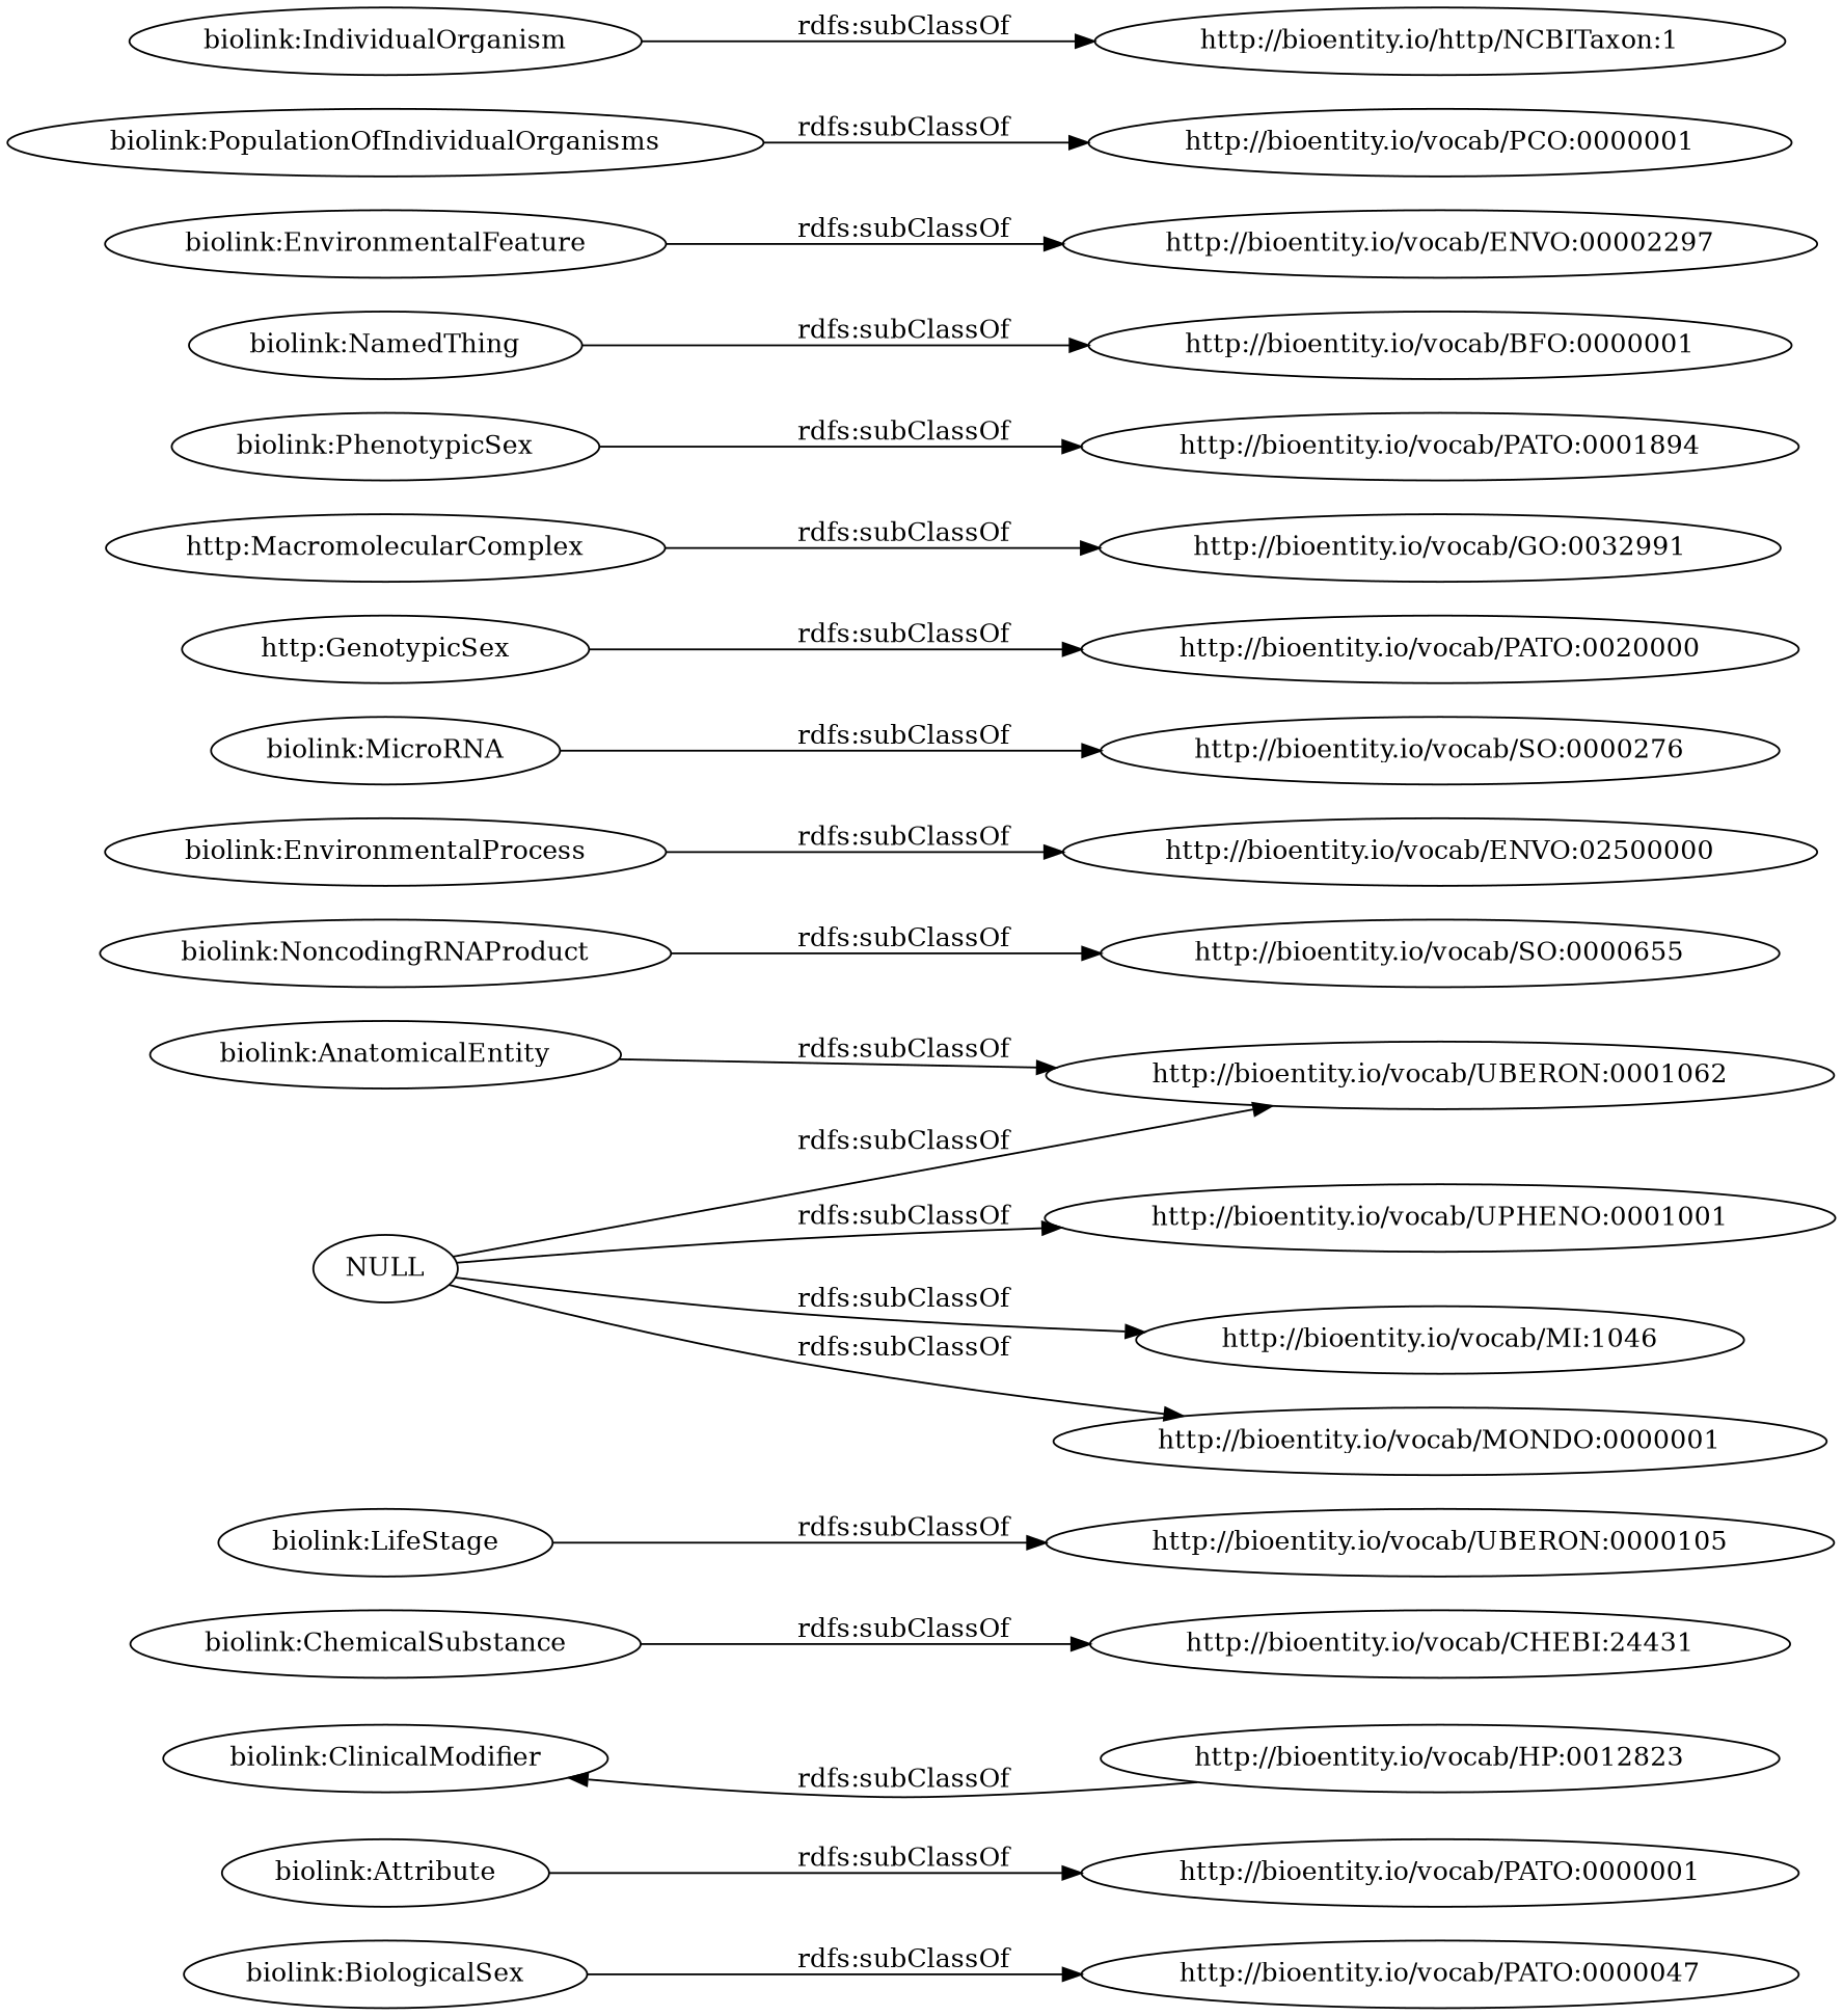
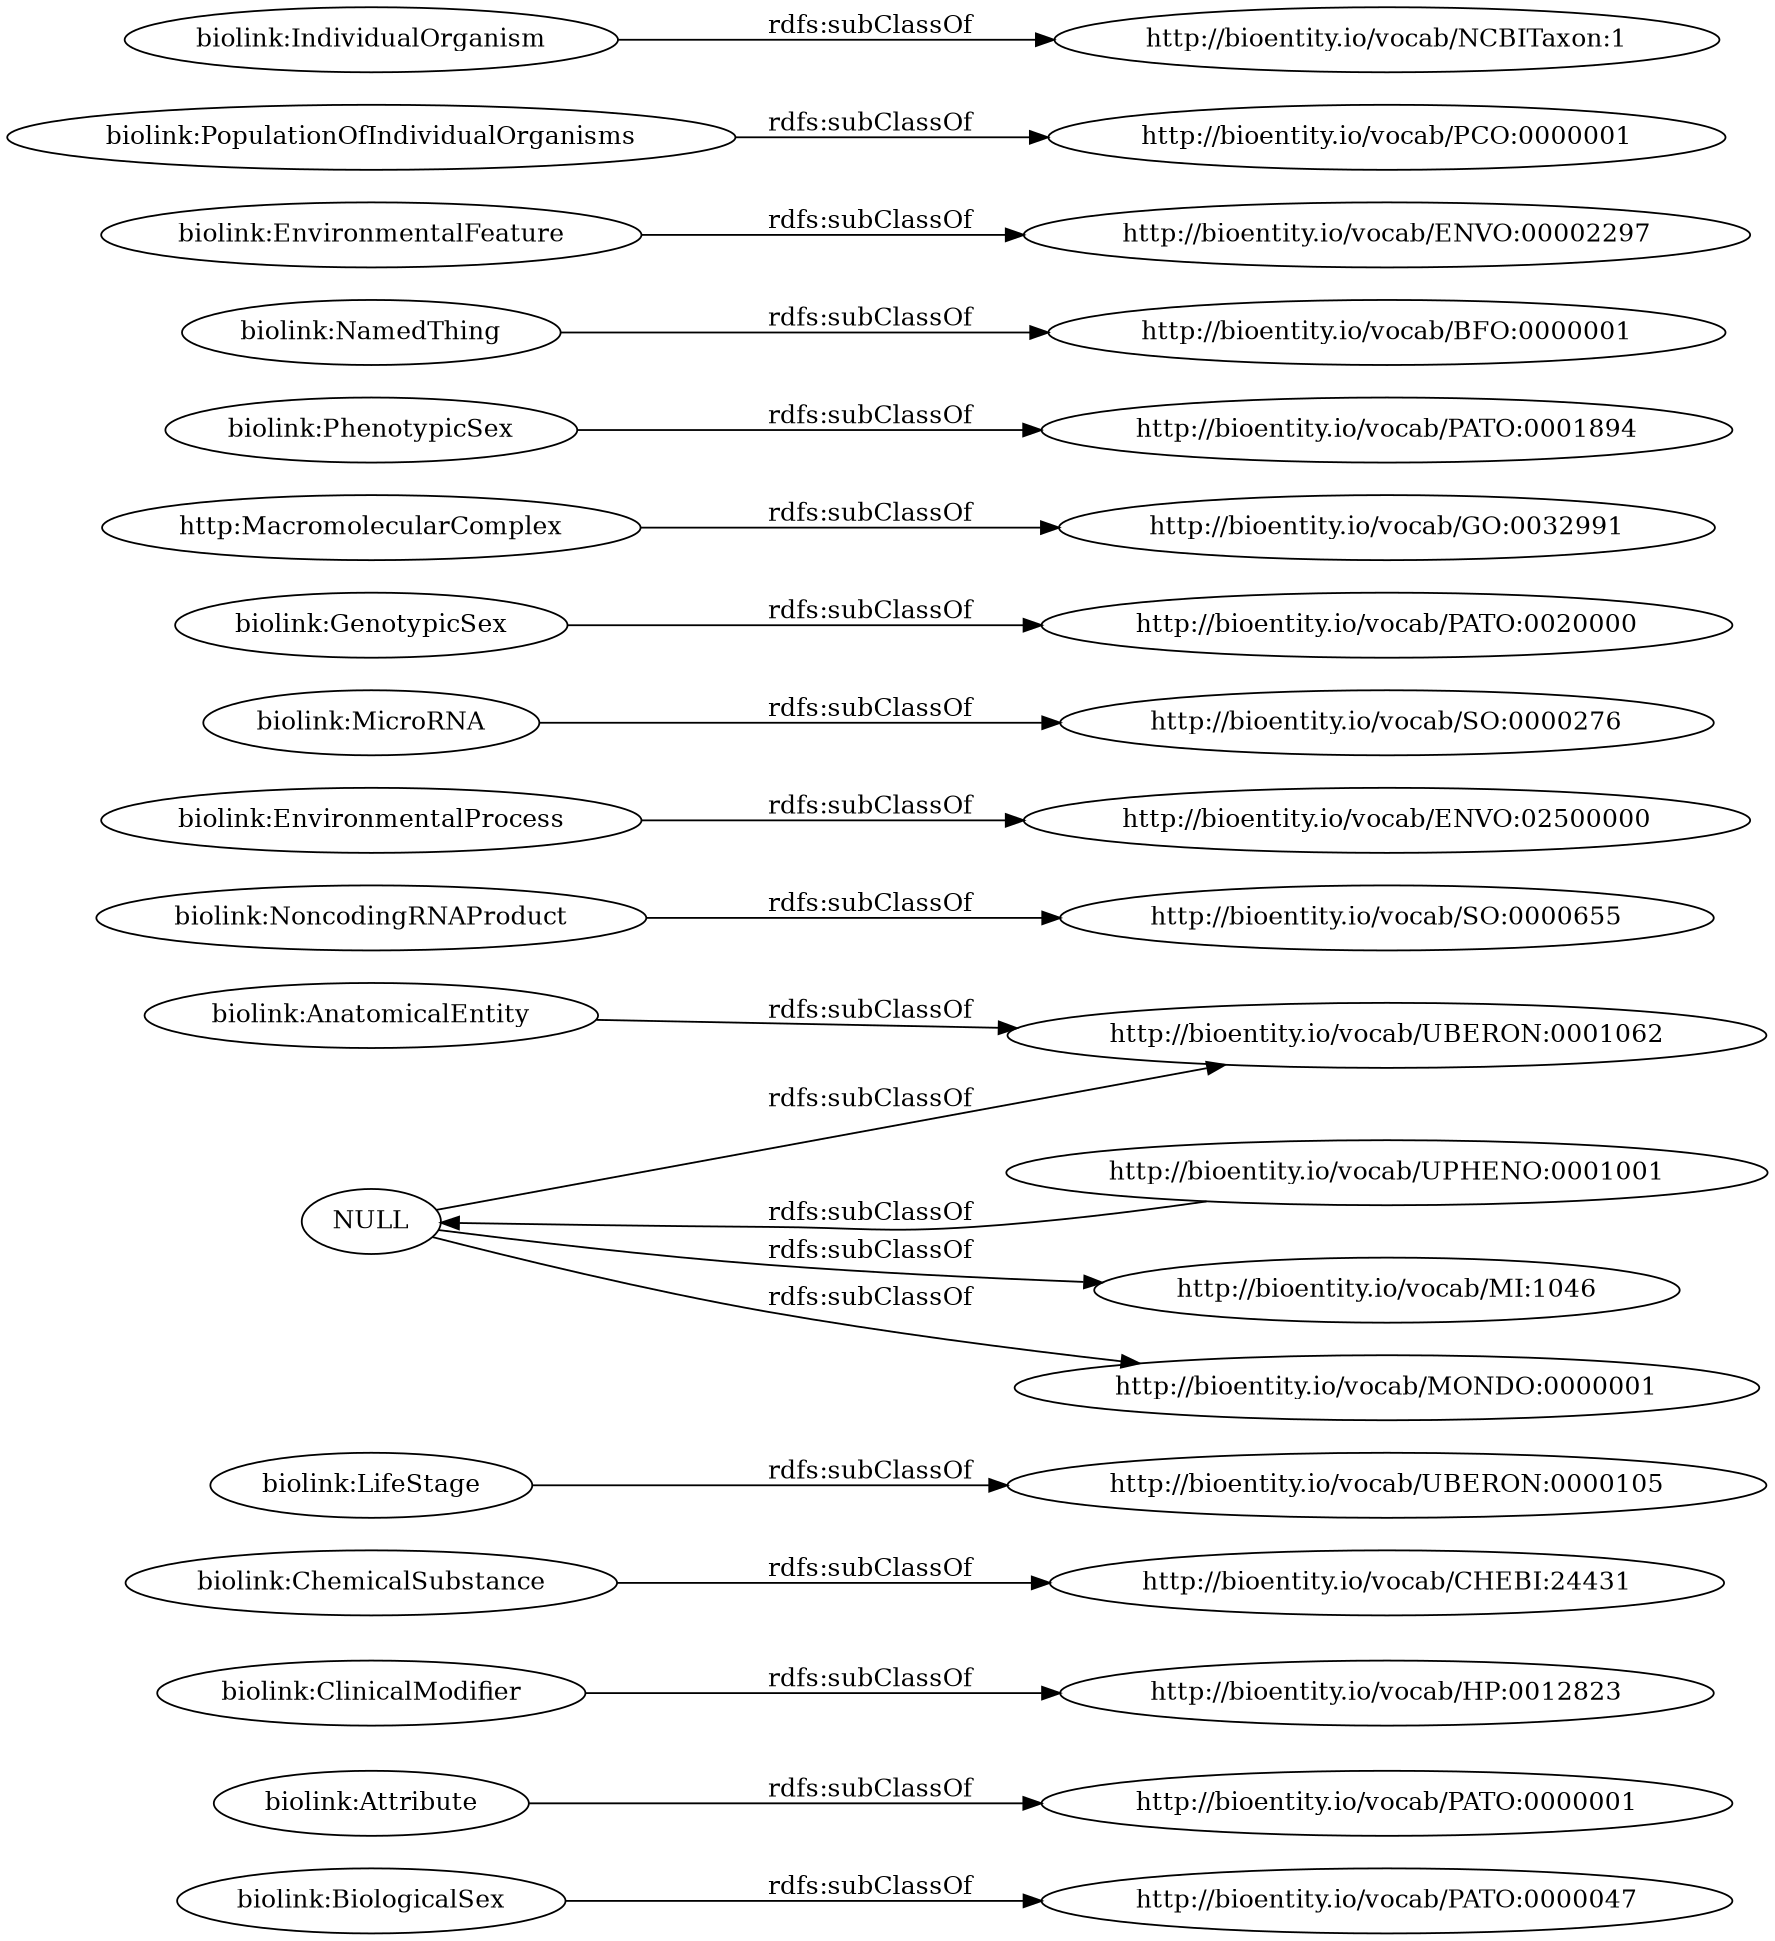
  digraph {
    rankdir=LR
    "biolink:BiologicalSex"
    "http://bioentity.io/vocab/PATO:0000047"
    "biolink:Attribute"
    "http://bioentity.io/vocab/PATO:0000001"
    "biolink:ClinicalModifier"
    "http://bioentity.io/vocab/HP:0012823"
    "biolink:ChemicalSubstance"
    "http://bioentity.io/vocab/CHEBI:24431"
    "biolink:LifeStage"
    "http://bioentity.io/vocab/UBERON:0000105"
    "biolink:AnatomicalEntity"
    "http://bioentity.io/vocab/UBERON:0001062"
    "biolink:NoncodingRNAProduct"
    "http://bioentity.io/vocab/SO:0000655"
    "biolink:EnvironmentalProcess"
    "http://bioentity.io/vocab/ENVO:02500000"
    "biolink:MicroRNA"
    "http://bioentity.io/vocab/SO:0000276"
-   "biolink:GenotypicSex" [label="http:GenotypicSex"]
+   "biolink:GenotypicSex"
    "http://bioentity.io/vocab/PATO:0020000"
    n21 [label="http:MacromolecularComplex"]
    "http://bioentity.io/vocab/GO:0032991"
    "biolink:PhenotypicSex"
    "http://bioentity.io/vocab/PATO:0001894"
    "biolink:NamedThing"
    "http://bioentity.io/vocab/BFO:0000001"
    "biolink:EnvironmentalFeature"
    "http://bioentity.io/vocab/ENVO:00002297"
    NULL
    "http://bioentity.io/vocab/UPHENO:0001001"
    "http://bioentity.io/vocab/MI:1046"
    "http://bioentity.io/vocab/MONDO:0000001"
    "biolink:PopulationOfIndividualOrganisms"
    "http://bioentity.io/vocab/PCO:0000001"
    "biolink:IndividualOrganism"
-   "http://bioentity.io/vocab/NCBITaxon:1" [label="http://bioentity.io/http/NCBITaxon:1"]
+   "http://bioentity.io/vocab/NCBITaxon:1"
    "biolink:BiologicalSex" -> "http://bioentity.io/vocab/PATO:0000047" [label="rdfs:subClassOf"]
    "biolink:Attribute" -> "http://bioentity.io/vocab/PATO:0000001" [label="rdfs:subClassOf"]
-   "http://bioentity.io/vocab/HP:0012823" -> "biolink:ClinicalModifier" [label="rdfs:subClassOf"]
+   "biolink:ClinicalModifier" -> "http://bioentity.io/vocab/HP:0012823" [label="rdfs:subClassOf"]
    "biolink:ChemicalSubstance" -> "http://bioentity.io/vocab/CHEBI:24431" [label="rdfs:subClassOf"]
    "biolink:LifeStage" -> "http://bioentity.io/vocab/UBERON:0000105" [label="rdfs:subClassOf"]
    "biolink:AnatomicalEntity" -> "http://bioentity.io/vocab/UBERON:0001062" [label="rdfs:subClassOf"]
    "biolink:NoncodingRNAProduct" -> "http://bioentity.io/vocab/SO:0000655" [label="rdfs:subClassOf"]
    "biolink:EnvironmentalProcess" -> "http://bioentity.io/vocab/ENVO:02500000" [label="rdfs:subClassOf"]
    "biolink:MicroRNA" -> "http://bioentity.io/vocab/SO:0000276" [label="rdfs:subClassOf"]
    "biolink:GenotypicSex" -> "http://bioentity.io/vocab/PATO:0020000" [label="rdfs:subClassOf"]
    n21 -> "http://bioentity.io/vocab/GO:0032991" [label="rdfs:subClassOf"]
    "biolink:PhenotypicSex" -> "http://bioentity.io/vocab/PATO:0001894" [label="rdfs:subClassOf"]
    "biolink:NamedThing" -> "http://bioentity.io/vocab/BFO:0000001" [label="rdfs:subClassOf"]
    "biolink:EnvironmentalFeature" -> "http://bioentity.io/vocab/ENVO:00002297" [label="rdfs:subClassOf"]
    NULL -> "http://bioentity.io/vocab/UBERON:0001062" [label="rdfs:subClassOf"]
-   NULL -> "http://bioentity.io/vocab/UPHENO:0001001" [label="rdfs:subClassOf"]
+   "http://bioentity.io/vocab/UPHENO:0001001" -> NULL [label="rdfs:subClassOf"]
    NULL -> "http://bioentity.io/vocab/MI:1046" [label="rdfs:subClassOf"]
    NULL -> "http://bioentity.io/vocab/MONDO:0000001" [label="rdfs:subClassOf"]
    "biolink:PopulationOfIndividualOrganisms" -> "http://bioentity.io/vocab/PCO:0000001" [label="rdfs:subClassOf"]
    "biolink:IndividualOrganism" -> "http://bioentity.io/vocab/NCBITaxon:1" [label="rdfs:subClassOf"]
  }
